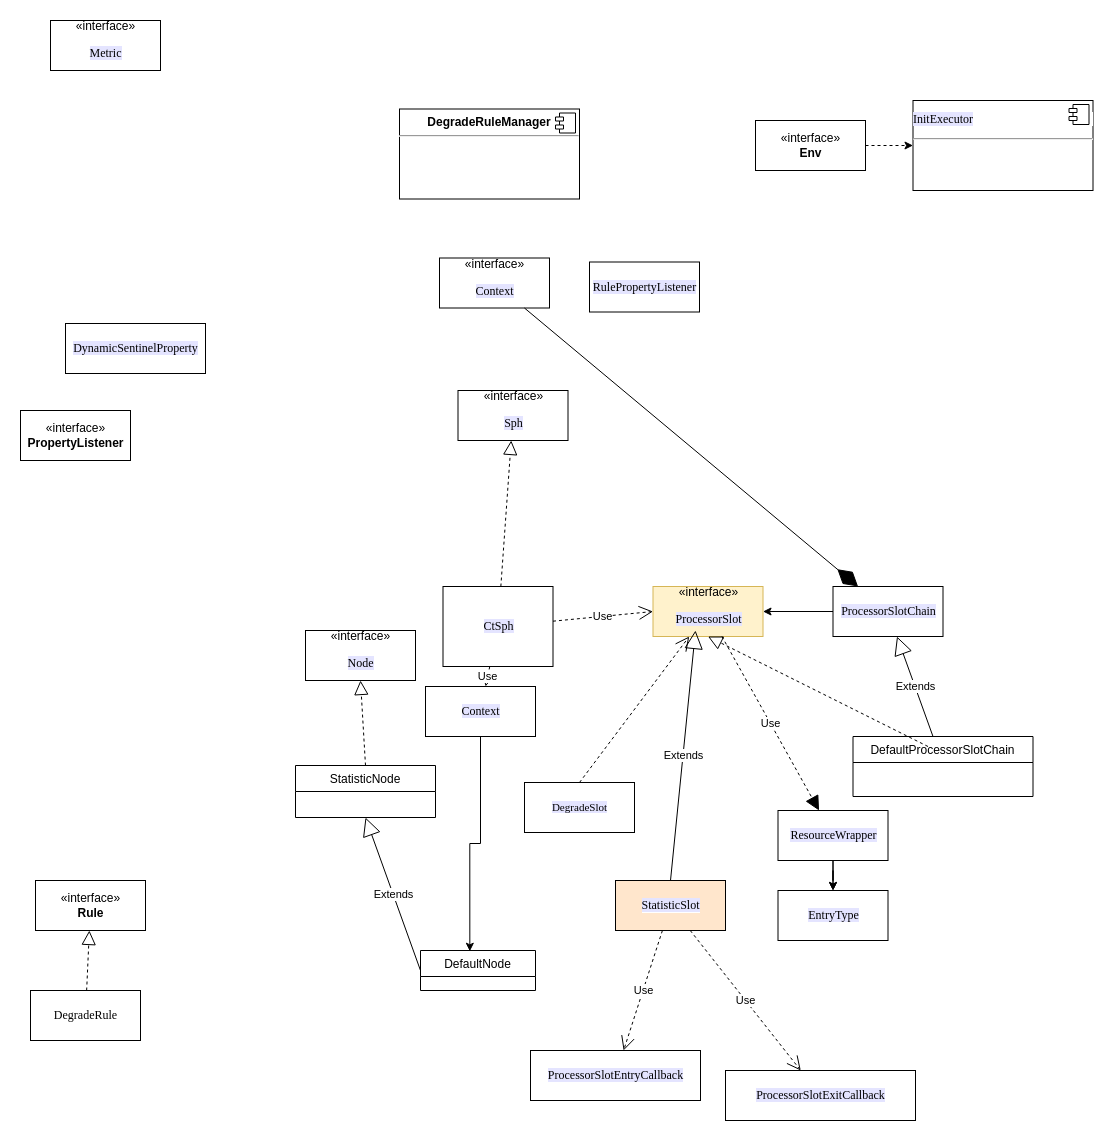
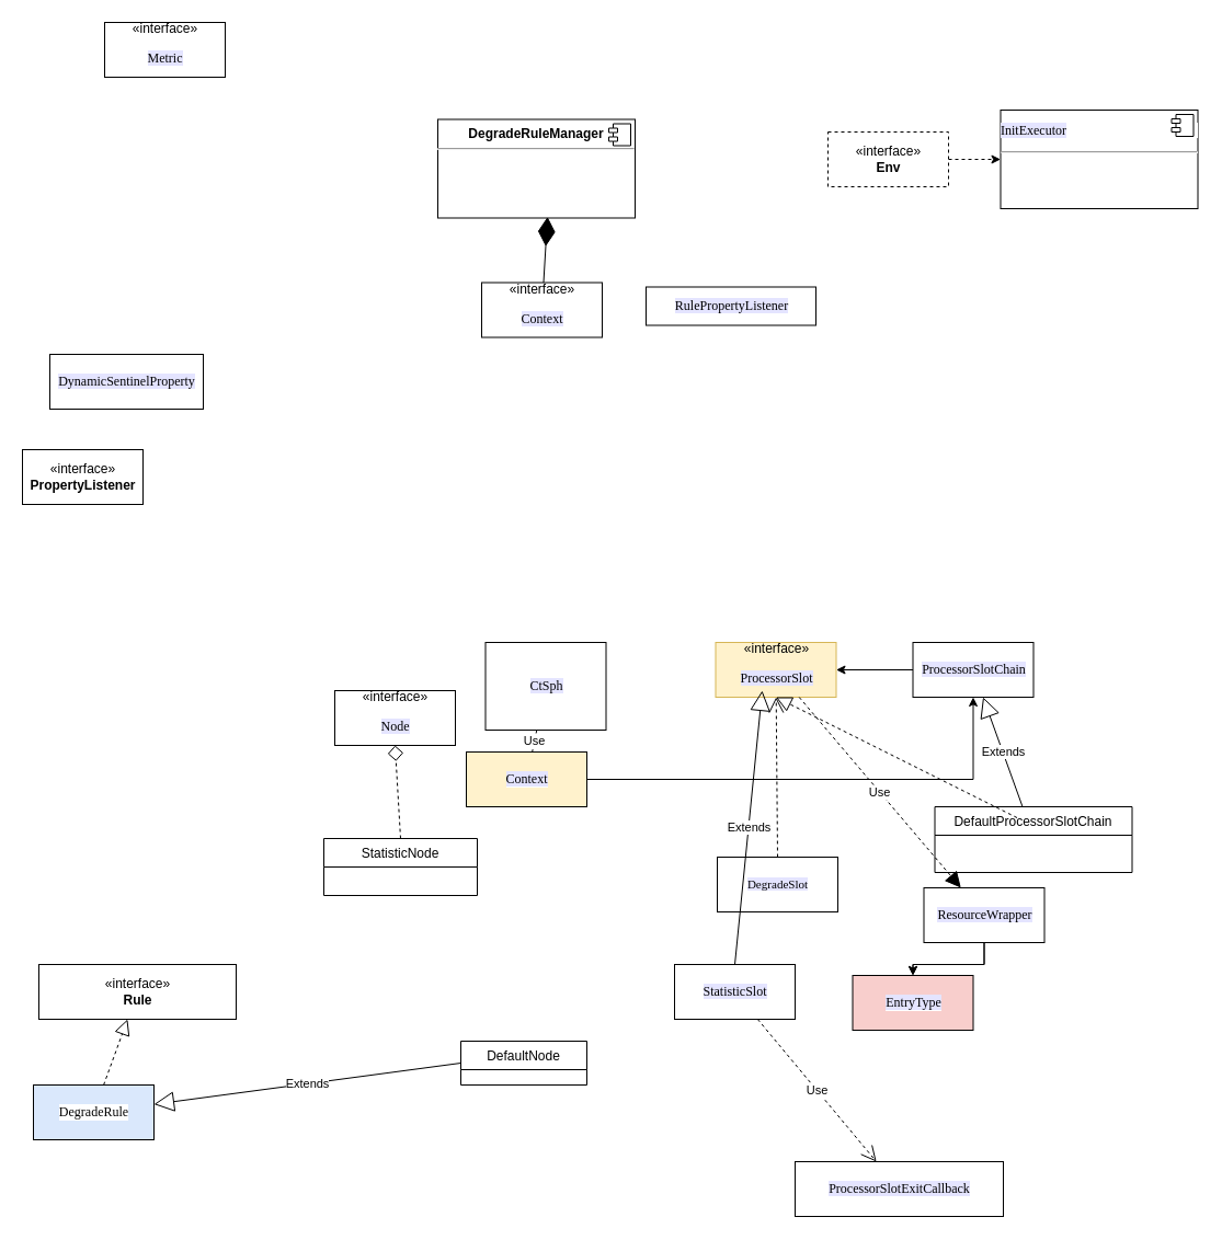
  <mxCell id="0" />
  <mxCell id="1" parent="0" />
- <mxCell id="2" value="«interface»&lt;br&gt;&lt;pre style=&quot;background-color: rgb(255 , 255 , 255) ; font-family: &amp;#34;consolas&amp;#34; ; font-size: 9pt&quot;&gt;&lt;span style=&quot;background-color: #e4e4ff&quot;&gt;Metric&lt;/span&gt;&lt;/pre&gt;" style="html=1;" parent="1" vertex="1"><mxGeometry x="50" y="20" width="110" height="50" as="geometry" /></mxCell>
+ <mxCell id="2" value="«interface»&lt;br&gt;&lt;pre style=&quot;background-color: rgb(255 , 255 , 255) ; font-family: &amp;#34;consolas&amp;#34; ; font-size: 9pt&quot;&gt;&lt;span style=&quot;background-color: #e4e4ff&quot;&gt;Metric&lt;/span&gt;&lt;/pre&gt;" style="html=1;" parent="1" vertex="1"><mxGeometry x="95" y="20" width="110" height="50" as="geometry" /></mxCell>
  <mxCell id="3" value="«interface»&lt;br&gt;&lt;pre style=&quot;background-color: rgb(255 , 255 , 255) ; font-family: &amp;#34;consolas&amp;#34; ; font-size: 9pt&quot;&gt;&lt;pre style=&quot;font-family: &amp;#34;consolas&amp;#34; ; font-size: 9pt&quot;&gt;&lt;span style=&quot;background-color: #e4e4ff&quot;&gt;Node&lt;/span&gt;&lt;/pre&gt;&lt;/pre&gt;" style="html=1;" parent="1" vertex="1"><mxGeometry x="305" y="630" width="110" height="50" as="geometry" /></mxCell>
  <mxCell id="4" value="StatisticNode" style="swimlane;fontStyle=0;childLayout=stackLayout;horizontal=1;startSize=26;fillColor=none;horizontalStack=0;resizeParent=1;resizeParentMax=0;resizeLast=0;collapsible=1;marginBottom=0;" parent="1" vertex="1"><mxGeometry x="295" y="765" width="140" height="52" as="geometry" /></mxCell>
  <mxCell id="5" value="DefaultNode" style="swimlane;fontStyle=0;childLayout=stackLayout;horizontal=1;startSize=26;fillColor=none;horizontalStack=0;resizeParent=1;resizeParentMax=0;resizeLast=0;collapsible=1;marginBottom=0;" parent="1" vertex="1"><mxGeometry x="420" y="950" width="115" height="40" as="geometry"><mxRectangle x="360" y="380" width="100" height="26" as="alternateBounds" /></mxGeometry></mxCell>
- <mxCell id="6" value="" style="endArrow=block;dashed=1;endFill=0;endSize=12;html=1;exitX=0.5;exitY=0;exitDx=0;exitDy=0;entryX=0.5;entryY=1;entryDx=0;entryDy=0;" parent="1" source="4" target="3" edge="1"><mxGeometry width="160" relative="1" as="geometry"><mxPoint x="485" y="1200" as="sourcePoint" /><mxPoint x="645" y="1200" as="targetPoint" /></mxGeometry></mxCell>
- <mxCell id="7" value="&lt;pre style=&quot;background-color: rgb(255 , 255 , 255) ; font-family: &amp;#34;consolas&amp;#34; ; font-size: 9pt&quot;&gt;&lt;span style=&quot;background-color: #e4e4ff&quot;&gt;DynamicSentinelProperty&lt;/span&gt;&lt;/pre&gt;" style="html=1;" parent="1" vertex="1"><mxGeometry x="65" y="323" width="140" height="50" as="geometry" /></mxCell>
+ <mxCell id="6" value="" style="endArrow=diamond;dashed=1;endFill=0;endSize=12;html=1;exitX=0.5;exitY=0;exitDx=0;exitDy=0;entryX=0.5;entryY=1;entryDx=0;entryDy=0;" parent="1" source="4" target="3" edge="1"><mxGeometry width="160" relative="1" as="geometry"><mxPoint x="485" y="1200" as="sourcePoint" /><mxPoint x="645" y="1200" as="targetPoint" /></mxGeometry></mxCell>
+ <mxCell id="7" value="&lt;pre style=&quot;background-color: rgb(255 , 255 , 255) ; font-family: &amp;#34;consolas&amp;#34; ; font-size: 9pt&quot;&gt;&lt;span style=&quot;background-color: #e4e4ff&quot;&gt;DynamicSentinelProperty&lt;/span&gt;&lt;/pre&gt;" style="html=1;" parent="1" vertex="1"><mxGeometry x="45" y="323" width="140" height="50" as="geometry" /></mxCell>
  <mxCell id="8" value="«interface»&lt;br&gt;&lt;b&gt;PropertyListener&lt;/b&gt;" style="html=1;" parent="1" vertex="1"><mxGeometry x="20" y="410" width="110" height="50" as="geometry" /></mxCell>
  <mxCell id="9" value="&lt;p style=&quot;margin: 0px ; margin-top: 6px ; text-align: center&quot;&gt;&lt;b&gt;DegradeRuleManager&lt;/b&gt;&lt;br&gt;&lt;/p&gt;&lt;hr&gt;&lt;p style=&quot;margin: 0px ; margin-left: 8px&quot;&gt;&lt;br&gt;&lt;/p&gt;" style="align=left;overflow=fill;html=1;" parent="1" vertex="1"><mxGeometry x="399" y="108.5" width="180" height="90" as="geometry" /></mxCell>
  <mxCell id="10" value="" style="shape=component;jettyWidth=8;jettyHeight=4;" parent="9" vertex="1"><mxGeometry x="1" width="20" height="20" relative="1" as="geometry"><mxPoint x="-24" y="4" as="offset" /></mxGeometry></mxCell>
  <mxCell id="11" value="«interface»&lt;br&gt;&lt;pre style=&quot;background-color: rgb(255 , 255 , 255) ; font-family: &amp;#34;consolas&amp;#34; ; font-size: 9pt&quot;&gt;&lt;span style=&quot;background-color: #e4e4ff&quot;&gt;Context&lt;/span&gt;&lt;/pre&gt;" style="html=1;" parent="1" vertex="1"><mxGeometry x="439" y="257.5" width="110" height="50" as="geometry" /></mxCell>
- <mxCell id="12" value="" style="endArrow=diamondThin;endFill=1;endSize=24;html=1;" parent="1" source="11" target="27" edge="1"><mxGeometry width="160" relative="1" as="geometry"><mxPoint x="-81" y="381.5" as="sourcePoint" /><mxPoint x="79" y="381.5" as="targetPoint" /></mxGeometry></mxCell>
- <mxCell id="13" value="&lt;pre style=&quot;background-color: rgb(255 , 255 , 255) ; font-family: &amp;#34;consolas&amp;#34; ; font-size: 9pt&quot;&gt;&lt;span style=&quot;background-color: #e4e4ff&quot;&gt;RulePropertyListener&lt;/span&gt;&lt;/pre&gt;" style="html=1;" parent="1" vertex="1"><mxGeometry x="589" y="261.5" width="110" height="50" as="geometry" /></mxCell>
- <mxCell id="14" value="«interface»&lt;br&gt;&lt;pre style=&quot;background-color: rgb(255 , 255 , 255) ; font-family: &amp;#34;consolas&amp;#34; ; font-size: 9pt&quot;&gt;&lt;span style=&quot;background-color: #e4e4ff&quot;&gt;Sph&lt;/span&gt;&lt;/pre&gt;" style="html=1;" parent="1" vertex="1"><mxGeometry x="457.5" y="390" width="110" height="50" as="geometry" /></mxCell>
+ <mxCell id="12" value="" style="endArrow=diamondThin;endFill=1;endSize=24;html=1;entryX=0.556;entryY=0.989;entryDx=0;entryDy=0;entryPerimeter=0;" parent="1" source="11" target="9" edge="1"><mxGeometry width="160" relative="1" as="geometry"><mxPoint x="-81" y="381.5" as="sourcePoint" /><mxPoint x="79" y="381.5" as="targetPoint" /></mxGeometry></mxCell>
+ <mxCell id="13" value="&lt;pre style=&quot;background-color: rgb(255 , 255 , 255) ; font-family: &amp;#34;consolas&amp;#34; ; font-size: 9pt&quot;&gt;&lt;span style=&quot;background-color: #e4e4ff&quot;&gt;RulePropertyListener&lt;/span&gt;&lt;/pre&gt;" style="html=1;" parent="1" vertex="1"><mxGeometry x="589" y="261.5" width="155" height="35" as="geometry" /></mxCell>
  <mxCell id="15" style="edgeStyle=orthogonalEdgeStyle;rounded=0;orthogonalLoop=1;jettySize=auto;html=1;entryX=0;entryY=0.5;entryDx=0;entryDy=0;dashed=1;" parent="1" source="16" target="17" edge="1"><mxGeometry relative="1" as="geometry" /></mxCell>
- <mxCell id="16" value="«interface»&lt;br&gt;&lt;b&gt;Env&lt;/b&gt;" style="html=1;" parent="1" vertex="1"><mxGeometry x="755" y="120" width="110" height="50" as="geometry" /></mxCell>
+ <mxCell id="16" value="«interface»&lt;br&gt;&lt;b&gt;Env&lt;/b&gt;" style="html=1;dashed=1;" parent="1" vertex="1"><mxGeometry x="755" y="120" width="110" height="50" as="geometry" /></mxCell>
  <mxCell id="17" value="&lt;pre style=&quot;background-color: rgb(255 , 255 , 255) ; font-family: &amp;#34;consolas&amp;#34; ; font-size: 9pt&quot;&gt;&lt;span style=&quot;background-color: #e4e4ff&quot;&gt;InitExecutor&lt;/span&gt;&lt;/pre&gt;&lt;hr&gt;&lt;p style=&quot;margin: 0px ; margin-left: 8px&quot;&gt;&lt;br&gt;&lt;/p&gt;" style="align=left;overflow=fill;html=1;" parent="1" vertex="1"><mxGeometry x="912.5" y="100" width="180" height="90" as="geometry" /></mxCell>
  <mxCell id="18" value="" style="shape=component;jettyWidth=8;jettyHeight=4;" parent="17" vertex="1"><mxGeometry x="1" width="20" height="20" relative="1" as="geometry"><mxPoint x="-24" y="4" as="offset" /></mxGeometry></mxCell>
- <mxCell id="19" style="edgeStyle=orthogonalEdgeStyle;rounded=0;orthogonalLoop=1;jettySize=auto;html=1;entryX=0.429;entryY=0.019;entryDx=0;entryDy=0;entryPerimeter=0;" parent="1" source="20" target="5" edge="1"><mxGeometry relative="1" as="geometry" /></mxCell>
- <mxCell id="20" value="&lt;pre style=&quot;background-color: rgb(255 , 255 , 255) ; font-family: &amp;#34;consolas&amp;#34; ; font-size: 9pt&quot;&gt;&lt;span style=&quot;background-color: #e4e4ff&quot;&gt;Context&lt;/span&gt;&lt;/pre&gt;" style="html=1;" parent="1" vertex="1"><mxGeometry x="425" y="686" width="110" height="50" as="geometry" /></mxCell>
+ <mxCell id="19" style="edgeStyle=orthogonalEdgeStyle;rounded=0;orthogonalLoop=1;jettySize=auto;html=1;" parent="1" source="20" target="27" edge="1"><mxGeometry relative="1" as="geometry" /></mxCell>
+ <mxCell id="20" value="&lt;pre style=&quot;background-color: rgb(255 , 255 , 255) ; font-family: &amp;#34;consolas&amp;#34; ; font-size: 9pt&quot;&gt;&lt;span style=&quot;background-color: #e4e4ff&quot;&gt;Context&lt;/span&gt;&lt;/pre&gt;" style="html=1;fillColor=#fff2cc;" parent="1" vertex="1"><mxGeometry x="425" y="686" width="110" height="50" as="geometry" /></mxCell>
  <mxCell id="21" style="edgeStyle=orthogonalEdgeStyle;rounded=0;orthogonalLoop=1;jettySize=auto;html=1;exitX=0.5;exitY=1;exitDx=0;exitDy=0;entryX=0.5;entryY=0;entryDx=0;entryDy=0;" parent="1" source="23" target="24" edge="1"><mxGeometry relative="1" as="geometry" /></mxCell>
  <mxCell id="22" style="edgeStyle=orthogonalEdgeStyle;rounded=0;orthogonalLoop=1;jettySize=auto;html=1;" edge="1" parent="1" source="23" target="24"><mxGeometry relative="1" as="geometry" /></mxCell>
- <mxCell id="23" value="&lt;pre style=&quot;background-color: rgb(255 , 255 , 255) ; font-family: &amp;#34;consolas&amp;#34; ; font-size: 9pt&quot;&gt;&lt;span style=&quot;background-color: #e4e4ff&quot;&gt;ResourceWrapper&lt;/span&gt;&lt;/pre&gt;" style="html=1;" parent="1" vertex="1"><mxGeometry x="777.5" y="810" width="110" height="50" as="geometry" /></mxCell>
- <mxCell id="24" value="&lt;pre style=&quot;background-color: rgb(255 , 255 , 255) ; font-family: &amp;#34;consolas&amp;#34; ; font-size: 9pt&quot;&gt;&lt;span style=&quot;background-color: #e4e4ff&quot;&gt;EntryType&lt;/span&gt;&lt;/pre&gt;" style="html=1;" parent="1" vertex="1"><mxGeometry x="777.5" y="890" width="110" height="50" as="geometry" /></mxCell>
+ <mxCell id="23" value="&lt;pre style=&quot;background-color: rgb(255 , 255 , 255) ; font-family: &amp;#34;consolas&amp;#34; ; font-size: 9pt&quot;&gt;&lt;span style=&quot;background-color: #e4e4ff&quot;&gt;ResourceWrapper&lt;/span&gt;&lt;/pre&gt;" style="html=1;" parent="1" vertex="1"><mxGeometry x="842.5" y="810" width="110" height="50" as="geometry" /></mxCell>
+ <mxCell id="24" value="&lt;pre style=&quot;background-color: rgb(255 , 255 , 255) ; font-family: &amp;#34;consolas&amp;#34; ; font-size: 9pt&quot;&gt;&lt;span style=&quot;background-color: #e4e4ff&quot;&gt;EntryType&lt;/span&gt;&lt;/pre&gt;" style="html=1;fillColor=#f8cecc;" parent="1" vertex="1"><mxGeometry x="777.5" y="890" width="110" height="50" as="geometry" /></mxCell>
  <mxCell id="25" value="«interface»&lt;br&gt;&lt;pre style=&quot;background-color: rgb(255 , 255 , 255) ; font-family: &amp;#34;consolas&amp;#34; ; font-size: 9pt&quot;&gt;&lt;pre style=&quot;font-family: &amp;#34;consolas&amp;#34; ; font-size: 9pt&quot;&gt;&lt;span style=&quot;background-color: #e4e4ff&quot;&gt;ProcessorSlot&lt;/span&gt;&lt;/pre&gt;&lt;/pre&gt;" style="html=1;fillColor=#fff2cc;strokeColor=#d6b656;" parent="1" vertex="1"><mxGeometry x="652.5" y="586" width="110" height="50" as="geometry" /></mxCell>
  <mxCell id="26" style="edgeStyle=orthogonalEdgeStyle;rounded=0;orthogonalLoop=1;jettySize=auto;html=1;exitX=0;exitY=0.5;exitDx=0;exitDy=0;entryX=1;entryY=0.5;entryDx=0;entryDy=0;" parent="1" source="27" target="25" edge="1"><mxGeometry relative="1" as="geometry" /></mxCell>
  <mxCell id="27" value="&lt;pre style=&quot;background-color: rgb(255 , 255 , 255) ; font-family: &amp;#34;consolas&amp;#34; ; font-size: 9pt&quot;&gt;&lt;span style=&quot;background-color: #e4e4ff&quot;&gt;ProcessorSlotChain&lt;/span&gt;&lt;/pre&gt;" style="html=1;" parent="1" vertex="1"><mxGeometry x="832.5" y="586" width="110" height="50" as="geometry" /></mxCell>
  <mxCell id="28" value="DefaultProcessorSlotChain" style="swimlane;fontStyle=0;childLayout=stackLayout;horizontal=1;startSize=26;fillColor=none;horizontalStack=0;resizeParent=1;resizeParentMax=0;resizeLast=0;collapsible=1;marginBottom=0;" parent="1" vertex="1"><mxGeometry x="852.5" y="736" width="180" height="60" as="geometry" /></mxCell>
  <mxCell id="29" value="" style="endArrow=block;dashed=1;endFill=0;endSize=12;html=1;entryX=0.5;entryY=1;entryDx=0;entryDy=0;" parent="28" target="25" edge="1"><mxGeometry width="160" relative="1" as="geometry"><mxPoint x="75" y="10" as="sourcePoint" /><mxPoint x="235" y="10" as="targetPoint" /></mxGeometry></mxCell>
  <mxCell id="30" value="Extends" style="endArrow=block;endSize=16;endFill=0;html=1;" parent="28" target="27" edge="1"><mxGeometry width="160" relative="1" as="geometry"><mxPoint x="80" as="sourcePoint" /><mxPoint x="240" as="targetPoint" /></mxGeometry></mxCell>
- <mxCell id="31" value="«interface»&lt;br&gt;&lt;b&gt;Rule&lt;/b&gt;" style="html=1;" vertex="1" parent="1"><mxGeometry x="35" y="880" width="110" height="50" as="geometry" /></mxCell>
- <mxCell id="32" value="&lt;pre style=&quot;background-color: rgb(255 , 255 , 255) ; font-family: &amp;#34;consolas&amp;#34; ; font-size: 9pt&quot;&gt;DegradeRule&lt;/pre&gt;" style="html=1;" vertex="1" parent="1"><mxGeometry x="30" y="990" width="110" height="50" as="geometry" /></mxCell>
+ <mxCell id="31" value="«interface»&lt;br&gt;&lt;b&gt;Rule&lt;/b&gt;" style="html=1;" vertex="1" parent="1"><mxGeometry x="35" y="880" width="180" height="50" as="geometry" /></mxCell>
+ <mxCell id="32" value="&lt;pre style=&quot;background-color: rgb(255 , 255 , 255) ; font-family: &amp;#34;consolas&amp;#34; ; font-size: 9pt&quot;&gt;DegradeRule&lt;/pre&gt;" style="html=1;fillColor=#dae8fc;" vertex="1" parent="1"><mxGeometry x="30" y="990" width="110" height="50" as="geometry" /></mxCell>
  <mxCell id="33" value="" style="endArrow=block;dashed=1;endFill=0;endSize=12;html=1;" edge="1" parent="1" source="32" target="31"><mxGeometry width="160" relative="1" as="geometry"><mxPoint x="25" y="1070" as="sourcePoint" /><mxPoint x="185" y="1070" as="targetPoint" /></mxGeometry></mxCell>
  <mxCell id="34" value="&lt;pre style=&quot;background-color: rgb(255 , 255 , 255) ; font-family: &amp;#34;consolas&amp;#34; ; font-size: 9pt&quot;&gt;&lt;span style=&quot;background-color: #e4e4ff&quot;&gt;CtSph&lt;/span&gt;&lt;/pre&gt;" style="html=1;" vertex="1" parent="1"><mxGeometry x="442.5" y="586" width="110" height="80" as="geometry" /></mxCell>
- <mxCell id="35" value="" style="endArrow=block;dashed=1;endFill=0;endSize=12;html=1;" edge="1" parent="1" source="34" target="14"><mxGeometry width="160" relative="1" as="geometry"><mxPoint x="467.5" y="729" as="sourcePoint" /><mxPoint x="627.5" y="729" as="targetPoint" /></mxGeometry></mxCell>
- <mxCell id="36" value="Use" style="endArrow=open;endSize=12;dashed=1;html=1;entryX=0;entryY=0.5;entryDx=0;entryDy=0;" edge="1" parent="1" source="34" target="25"><mxGeometry width="160" relative="1" as="geometry"><mxPoint x="447.5" y="960" as="sourcePoint" /><mxPoint x="607.5" y="960" as="targetPoint" /></mxGeometry></mxCell>
- <mxCell id="37" value="Use" style="endArrow=open;endSize=12;dashed=1;html=1;" edge="1" parent="1" source="34" target="20"><mxGeometry width="160" relative="1" as="geometry"><mxPoint x="417.5" y="712.5" as="sourcePoint" /><mxPoint x="577.5" y="712.5" as="targetPoint" /></mxGeometry></mxCell>
+ <mxCell id="37" value="Use" style="endArrow=none;endSize=12;dashed=1;html=1;" edge="1" parent="1" source="34" target="20"><mxGeometry width="160" relative="1" as="geometry"><mxPoint x="417.5" y="712.5" as="sourcePoint" /><mxPoint x="577.5" y="712.5" as="targetPoint" /></mxGeometry></mxCell>
  <mxCell id="38" value="Use" style="endArrow=block;endSize=12;dashed=1;html=1;" edge="1" parent="1" source="25" target="23"><mxGeometry width="160" relative="1" as="geometry"><mxPoint x="495" y="700" as="sourcePoint" /><mxPoint x="655" y="700" as="targetPoint" /></mxGeometry></mxCell>
- <mxCell id="39" value="&lt;pre style=&quot;background-color: rgb(255 , 255 , 255) ; font-family: &amp;#34;consolas&amp;#34; ; font-size: 8.3pt&quot;&gt;&lt;span style=&quot;background-color: #e4e4ff&quot;&gt;DegradeSlot&lt;/span&gt;&lt;/pre&gt;" style="html=1;" vertex="1" parent="1"><mxGeometry x="524" y="782" width="110" height="50" as="geometry" /></mxCell>
+ <mxCell id="39" value="&lt;pre style=&quot;background-color: rgb(255 , 255 , 255) ; font-family: &amp;#34;consolas&amp;#34; ; font-size: 8.3pt&quot;&gt;&lt;span style=&quot;background-color: #e4e4ff&quot;&gt;DegradeSlot&lt;/span&gt;&lt;/pre&gt;" style="html=1;" vertex="1" parent="1"><mxGeometry x="654" y="782" width="110" height="50" as="geometry" /></mxCell>
  <mxCell id="40" value="" style="endArrow=open;dashed=1;endFill=0;endSize=12;html=1;exitX=0.5;exitY=0;exitDx=0;exitDy=0;" edge="1" parent="1" source="39" target="25"><mxGeometry width="160" relative="1" as="geometry"><mxPoint x="685" y="818" as="sourcePoint" /><mxPoint x="835" y="840" as="targetPoint" /></mxGeometry></mxCell>
- <mxCell id="41" value="Extends" style="endArrow=block;endSize=16;endFill=0;html=1;exitX=0;exitY=0.5;exitDx=0;exitDy=0;entryX=0.5;entryY=1;entryDx=0;entryDy=0;" edge="1" parent="1" source="5" target="4"><mxGeometry width="160" relative="1" as="geometry"><mxPoint x="265" y="1060" as="sourcePoint" /><mxPoint x="375" y="810" as="targetPoint" /></mxGeometry></mxCell>
- <mxCell id="42" value="&lt;pre style=&quot;background-color: rgb(255 , 255 , 255) ; font-family: &amp;#34;consolas&amp;#34; ; font-size: 9pt&quot;&gt;&lt;span style=&quot;background-color: #e4e4ff&quot;&gt;ProcessorSlotEntryCallback&lt;/span&gt;&lt;/pre&gt;" style="html=1;" vertex="1" parent="1"><mxGeometry x="530" y="1050" width="170" height="50" as="geometry" /></mxCell>
- <mxCell id="43" value="&lt;pre style=&quot;background-color: rgb(255 , 255 , 255) ; font-family: &amp;#34;consolas&amp;#34; ; font-size: 9pt&quot;&gt;&lt;span style=&quot;background-color: #e4e4ff&quot;&gt;StatisticSlot&lt;/span&gt;&lt;/pre&gt;" style="html=1;fillColor=#ffe6cc;" vertex="1" parent="1"><mxGeometry x="615" y="880" width="110" height="50" as="geometry" /></mxCell>
+ <mxCell id="41" value="Extends" style="endArrow=block;endSize=16;endFill=0;html=1;exitX=0;exitY=0.5;exitDx=0;exitDy=0;" edge="1" parent="1" source="5" target="32"><mxGeometry width="160" relative="1" as="geometry"><mxPoint x="265" y="1060" as="sourcePoint" /><mxPoint x="375" y="810" as="targetPoint" /></mxGeometry></mxCell>
+ <mxCell id="43" value="&lt;pre style=&quot;background-color: rgb(255 , 255 , 255) ; font-family: &amp;#34;consolas&amp;#34; ; font-size: 9pt&quot;&gt;&lt;span style=&quot;background-color: #e4e4ff&quot;&gt;StatisticSlot&lt;/span&gt;&lt;/pre&gt;" style="html=1;" vertex="1" parent="1"><mxGeometry x="615" y="880" width="110" height="50" as="geometry" /></mxCell>
  <mxCell id="44" value="Extends" style="endArrow=block;endSize=16;endFill=0;html=1;exitX=0.5;exitY=0;exitDx=0;exitDy=0;" edge="1" parent="1" source="43"><mxGeometry width="160" relative="1" as="geometry"><mxPoint x="265" y="1160" as="sourcePoint" /><mxPoint x="695" y="630" as="targetPoint" /></mxGeometry></mxCell>
- <mxCell id="45" value="Use" style="endArrow=open;endSize=12;dashed=1;html=1;" edge="1" parent="1" source="43" target="42"><mxGeometry width="160" relative="1" as="geometry"><mxPoint x="265" y="1160" as="sourcePoint" /><mxPoint x="425" y="1160" as="targetPoint" /></mxGeometry></mxCell>
- <mxCell id="46" value="&lt;pre style=&quot;background-color: rgb(255 , 255 , 255) ; font-family: &amp;#34;consolas&amp;#34; ; font-size: 9pt&quot;&gt;&lt;span style=&quot;background-color: #e4e4ff&quot;&gt;ProcessorSlotExitCallback&lt;/span&gt;&lt;/pre&gt;" style="html=1;" vertex="1" parent="1"><mxGeometry x="725" y="1070" width="190" height="50" as="geometry" /></mxCell>
+ <mxCell id="46" value="&lt;pre style=&quot;background-color: rgb(255 , 255 , 255) ; font-family: &amp;#34;consolas&amp;#34; ; font-size: 9pt&quot;&gt;&lt;span style=&quot;background-color: #e4e4ff&quot;&gt;ProcessorSlotExitCallback&lt;/span&gt;&lt;/pre&gt;" style="html=1;" vertex="1" parent="1"><mxGeometry x="725" y="1060" width="190" height="50" as="geometry" /></mxCell>
  <mxCell id="47" value="Use" style="endArrow=open;endSize=12;dashed=1;html=1;" edge="1" parent="1" source="43" target="46"><mxGeometry width="160" relative="1" as="geometry"><mxPoint x="762.5" y="1114" as="sourcePoint" /><mxPoint x="805" y="1010" as="targetPoint" /></mxGeometry></mxCell>
